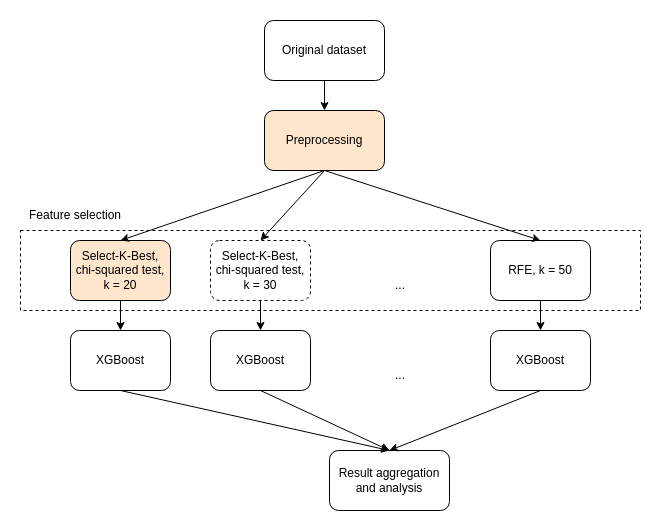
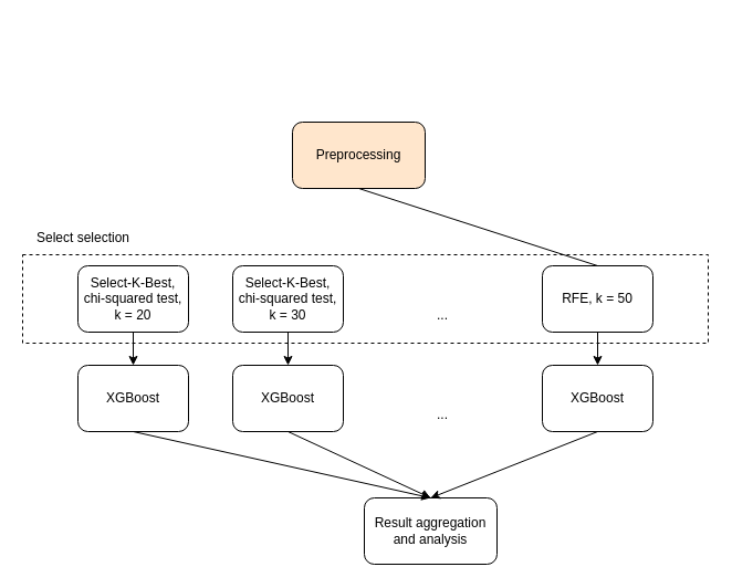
  <mxCell id="0" />
  <mxCell id="1" parent="0" />
  <mxCell id="2" value="Preprocessing" style="rounded=1;whiteSpace=wrap;html=1;fillColor=#ffe6cc;" parent="1" vertex="1"><mxGeometry x="264" y="110" width="120" height="60" as="geometry" /></mxCell>
  <mxCell id="3" value="XGBoost" style="rounded=1;whiteSpace=wrap;html=1;" parent="1" vertex="1"><mxGeometry x="70" y="330" width="100" height="60" as="geometry" /></mxCell>
  <mxCell id="4" value="XGBoost" style="rounded=1;whiteSpace=wrap;html=1;" parent="1" vertex="1"><mxGeometry x="490" y="330" width="100" height="60" as="geometry" /></mxCell>
  <mxCell id="5" value="XGBoost" style="rounded=1;whiteSpace=wrap;html=1;" parent="1" vertex="1"><mxGeometry x="210" y="330" width="100" height="60" as="geometry" /></mxCell>
  <mxCell id="6" value="..." style="text;html=1;align=center;verticalAlign=middle;whiteSpace=wrap;rounded=0;" parent="1" vertex="1"><mxGeometry x="370" y="360" width="60" height="30" as="geometry" /></mxCell>
- <mxCell id="7" value="&lt;div&gt;Select-K-Best, chi-squared test,&lt;/div&gt;&lt;div&gt;k = 20&lt;br&gt;&lt;/div&gt;" style="rounded=1;whiteSpace=wrap;html=1;fillColor=#ffe6cc;" parent="1" vertex="1"><mxGeometry x="70" y="240" width="100" height="60" as="geometry" /></mxCell>
- <mxCell id="8" value="&lt;div&gt;Select-K-Best, chi-squared test,&lt;/div&gt;&lt;div&gt;k = 30&lt;br&gt;&lt;/div&gt;" style="rounded=1;whiteSpace=wrap;html=1;dashed=1;" parent="1" vertex="1"><mxGeometry x="210" y="240" width="100" height="60" as="geometry" /></mxCell>
+ <mxCell id="7" value="&lt;div&gt;Select-K-Best, chi-squared test,&lt;/div&gt;&lt;div&gt;k = 20&lt;br&gt;&lt;/div&gt;" style="rounded=1;whiteSpace=wrap;html=1;" parent="1" vertex="1"><mxGeometry x="70" y="240" width="100" height="60" as="geometry" /></mxCell>
+ <mxCell id="8" value="&lt;div&gt;Select-K-Best, chi-squared test,&lt;/div&gt;&lt;div&gt;k = 30&lt;br&gt;&lt;/div&gt;" style="rounded=1;whiteSpace=wrap;html=1;" parent="1" vertex="1"><mxGeometry x="210" y="240" width="100" height="60" as="geometry" /></mxCell>
  <mxCell id="9" value="&lt;div&gt;RFE, k = 50&lt;br&gt;&lt;/div&gt;" style="rounded=1;whiteSpace=wrap;html=1;" parent="1" vertex="1"><mxGeometry x="490" y="240" width="100" height="60" as="geometry" /></mxCell>
  <mxCell id="10" value="..." style="text;html=1;align=center;verticalAlign=middle;whiteSpace=wrap;rounded=0;" parent="1" vertex="1"><mxGeometry x="370" y="270" width="60" height="30" as="geometry" /></mxCell>
- <mxCell id="11" value="" style="endArrow=classic;html=1;rounded=0;entryX=0.5;entryY=0;entryDx=0;entryDy=0;exitX=0.5;exitY=1;exitDx=0;exitDy=0;" parent="1" source="2" target="7" edge="1"><mxGeometry width="50" height="50" relative="1" as="geometry"><mxPoint x="300" y="300" as="sourcePoint" /><mxPoint x="350" y="250" as="targetPoint" /></mxGeometry></mxCell>
- <mxCell id="12" value="" style="endArrow=classic;html=1;rounded=0;exitX=0.5;exitY=1;exitDx=0;exitDy=0;entryX=0.5;entryY=0;entryDx=0;entryDy=0;" parent="1" source="2" target="8" edge="1"><mxGeometry width="50" height="50" relative="1" as="geometry"><mxPoint x="300" y="300" as="sourcePoint" /><mxPoint x="350" y="250" as="targetPoint" /></mxGeometry></mxCell>
- <mxCell id="13" value="" style="endArrow=classic;html=1;rounded=0;entryX=0.5;entryY=0;entryDx=0;entryDy=0;exitX=0.5;exitY=1;exitDx=0;exitDy=0;" parent="1" source="2" target="9" edge="1"><mxGeometry width="50" height="50" relative="1" as="geometry"><mxPoint x="300" y="300" as="sourcePoint" /><mxPoint x="350" y="250" as="targetPoint" /></mxGeometry></mxCell>
+ <mxCell id="13" value="" style="endArrow=none;html=1;rounded=0;entryX=0.5;entryY=0;entryDx=0;entryDy=0;exitX=0.5;exitY=1;exitDx=0;exitDy=0;" parent="1" source="2" target="9" edge="1"><mxGeometry width="50" height="50" relative="1" as="geometry"><mxPoint x="300" y="300" as="sourcePoint" /><mxPoint x="350" y="250" as="targetPoint" /></mxGeometry></mxCell>
  <mxCell id="14" value="" style="endArrow=classic;html=1;rounded=0;entryX=0.5;entryY=0;entryDx=0;entryDy=0;" parent="1" source="7" target="3" edge="1"><mxGeometry width="50" height="50" relative="1" as="geometry"><mxPoint x="300" y="300" as="sourcePoint" /><mxPoint x="350" y="250" as="targetPoint" /></mxGeometry></mxCell>
  <mxCell id="15" value="" style="endArrow=classic;html=1;rounded=0;entryX=0.5;entryY=0;entryDx=0;entryDy=0;exitX=0.5;exitY=1;exitDx=0;exitDy=0;" parent="1" source="8" target="5" edge="1"><mxGeometry width="50" height="50" relative="1" as="geometry"><mxPoint x="300" y="300" as="sourcePoint" /><mxPoint x="350" y="250" as="targetPoint" /></mxGeometry></mxCell>
  <mxCell id="16" value="" style="endArrow=classic;html=1;rounded=0;entryX=0.5;entryY=0;entryDx=0;entryDy=0;exitX=0.5;exitY=1;exitDx=0;exitDy=0;" parent="1" source="9" target="4" edge="1"><mxGeometry width="50" height="50" relative="1" as="geometry"><mxPoint x="300" y="300" as="sourcePoint" /><mxPoint x="350" y="250" as="targetPoint" /></mxGeometry></mxCell>
  <mxCell id="17" value="Result aggregation and analysis" style="rounded=1;whiteSpace=wrap;html=1;" parent="1" vertex="1"><mxGeometry x="329" y="450" width="120" height="60" as="geometry" /></mxCell>
  <mxCell id="18" value="" style="endArrow=classic;html=1;rounded=0;entryX=0.5;entryY=0;entryDx=0;entryDy=0;exitX=0.5;exitY=1;exitDx=0;exitDy=0;" parent="1" source="3" target="17" edge="1"><mxGeometry width="50" height="50" relative="1" as="geometry"><mxPoint x="300" y="300" as="sourcePoint" /><mxPoint x="350" y="250" as="targetPoint" /></mxGeometry></mxCell>
  <mxCell id="19" value="" style="endArrow=classic;html=1;rounded=0;entryX=0.5;entryY=0;entryDx=0;entryDy=0;exitX=0.5;exitY=1;exitDx=0;exitDy=0;" parent="1" source="5" target="17" edge="1"><mxGeometry width="50" height="50" relative="1" as="geometry"><mxPoint x="300" y="300" as="sourcePoint" /><mxPoint x="350" y="250" as="targetPoint" /></mxGeometry></mxCell>
  <mxCell id="20" value="" style="endArrow=classic;html=1;rounded=0;entryX=0.5;entryY=0;entryDx=0;entryDy=0;exitX=0.5;exitY=1;exitDx=0;exitDy=0;" parent="1" source="4" target="17" edge="1"><mxGeometry width="50" height="50" relative="1" as="geometry"><mxPoint x="300" y="300" as="sourcePoint" /><mxPoint x="350" y="250" as="targetPoint" /></mxGeometry></mxCell>
  <mxCell id="21" value="" style="rounded=0;whiteSpace=wrap;html=1;fillColor=none;dashed=1;" vertex="1" parent="1"><mxGeometry x="20" y="230" width="620" height="80" as="geometry" /></mxCell>
- <mxCell id="22" value="Feature selection" style="text;html=1;align=center;verticalAlign=middle;whiteSpace=wrap;rounded=0;" vertex="1" parent="1"><mxGeometry x="20" y="200" width="110" height="30" as="geometry" /></mxCell>
- <mxCell id="23" style="edgeStyle=orthogonalEdgeStyle;rounded=0;orthogonalLoop=1;jettySize=auto;html=1;exitX=0.5;exitY=1;exitDx=0;exitDy=0;entryX=0.5;entryY=0;entryDx=0;entryDy=0;" edge="1" parent="1" source="24" target="2"><mxGeometry relative="1" as="geometry" /></mxCell>
- <mxCell id="24" value="Original dataset" style="rounded=1;whiteSpace=wrap;html=1;" vertex="1" parent="1"><mxGeometry x="264" y="20" width="120" height="60" as="geometry" /></mxCell>
+ <mxCell id="22" value="Select selection" style="text;html=1;align=center;verticalAlign=middle;whiteSpace=wrap;rounded=0;" vertex="1" parent="1"><mxGeometry x="20" y="200" width="110" height="30" as="geometry" /></mxCell>
